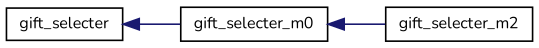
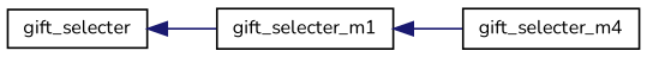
  digraph {
    fontname=Nunito
    rankdir=LR
    node [color=black fillcolor=white fontname=Nunito fontsize=10 shape=record style=filled]
    edge [color=midnightblue dir=back fontname=Nunito fontsize=10 labelfontname=Helvetica labelfontsize=10 style=solid]
    n1 [height=0.2 label=gift_selecter width=0.4]
-   n2 [height=0.2 label=gift_selecter_m0 width=0.4]
-   n3 [height=0.2 label=gift_selecter_m2 width=0.4]
+   n2 [height=0.2 label=gift_selecter_m1 width=0.4]
+   n3 [height=0.2 label=gift_selecter_m4 width=0.4]
    n1 -> n2
    n2 -> n3
  }
